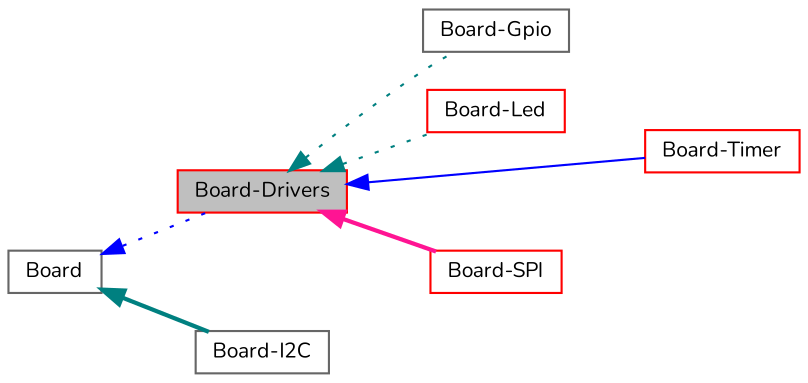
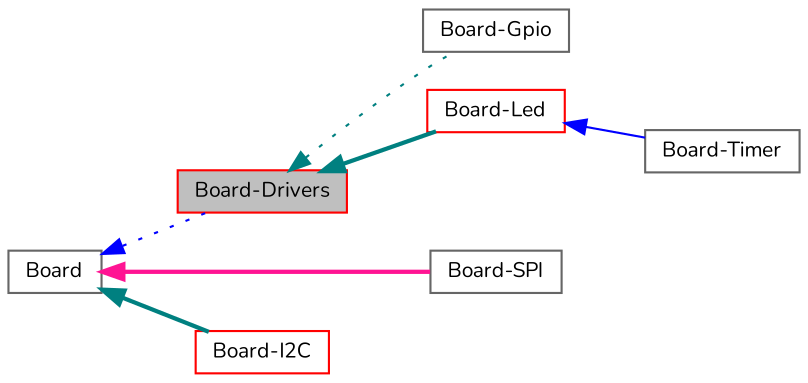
  digraph {
    fontname=Nunito
    rankdir=LR
    node [color=red fillcolor=white fontname=Nunito fontsize=10 shape=record style=filled]
    edge [color=teal dir=back fontname=Nunito fontsize=10 labelfontname=Helvetica labelfontsize=10 shape=plaintext style=bold]
    n1 [fillcolor=grey75 fontcolor=black height=0.2 label="Board-Drivers" width=0.4]
    n2 [color=gray40 height=0.2 label="Board-Gpio" width=0.4]
    n3 [height=0.2 label="Board-Led" width=0.4]
-   n4 [height=0.2 label="Board-SPI" width=0.4]
-   n5 [height=0.2 label="Board-Timer" width=0.4]
-   n6 [color=gray40 height=0.2 label="Board-I2C" width=0.4]
+   n4 [color=gray40 height=0.2 label="Board-SPI" width=0.4]
+   n5 [color=gray40 height=0.2 label="Board-Timer" width=0.4]
+   n6 [height=0.2 label="Board-I2C" width=0.4]
    n7 [color=gray40 height=0.2 label=Board width=0.4]
    n1 -> n2 [style=dotted]
-   n1 -> n3 [style=dotted]
-   n1 -> n4 [color=deeppink]
-   n1 -> n5 [color=blue style=solid]
+   n1 -> n3
+   n7 -> n4 [color=deeppink]
+   n3 -> n5 [color=blue style=solid]
    n7 -> n1 [color=blue style=dotted]
    n7 -> n6
  }
